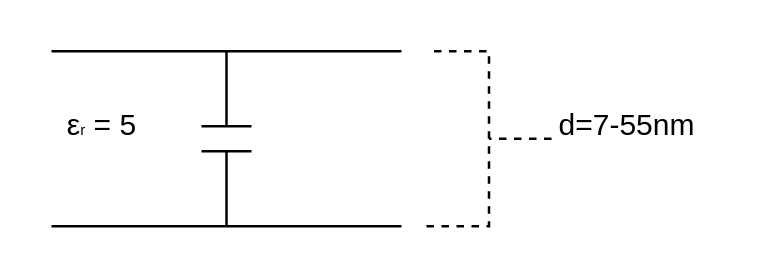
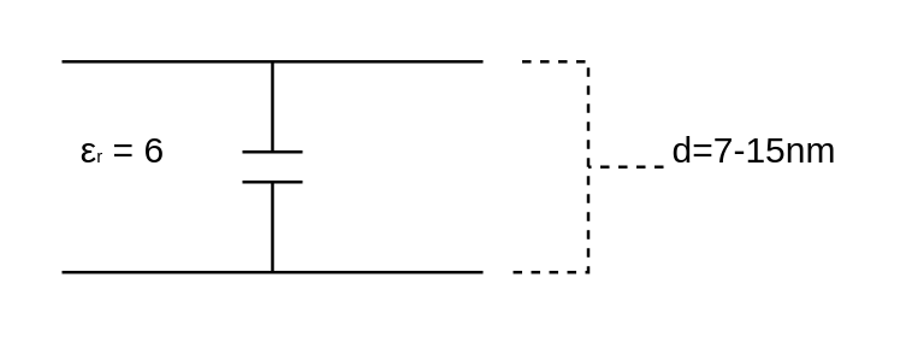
  <mxCell id="0" />
  <mxCell id="1" parent="0" />
  <mxCell id="2" value="" style="endArrow=none;html=1;" edge="1" parent="1"><mxGeometry width="50" height="50" relative="1" as="geometry"><mxPoint x="20" y="20" as="sourcePoint" /><mxPoint x="160" y="20" as="targetPoint" /></mxGeometry></mxCell>
  <mxCell id="3" value="" style="endArrow=none;html=1;" edge="1" parent="1"><mxGeometry width="50" height="50" relative="1" as="geometry"><mxPoint x="20" y="90" as="sourcePoint" /><mxPoint x="160" y="90" as="targetPoint" /></mxGeometry></mxCell>
  <mxCell id="4" value="" style="endArrow=none;html=1;" edge="1" parent="1"><mxGeometry width="50" height="50" relative="1" as="geometry"><mxPoint x="90" y="90" as="sourcePoint" /><mxPoint x="90" y="60" as="targetPoint" /></mxGeometry></mxCell>
  <mxCell id="5" value="" style="endArrow=none;html=1;" edge="1" parent="1"><mxGeometry width="50" height="50" relative="1" as="geometry"><mxPoint x="80" y="60" as="sourcePoint" /><mxPoint x="100" y="60" as="targetPoint" /></mxGeometry></mxCell>
  <mxCell id="6" value="" style="endArrow=none;html=1;" edge="1" parent="1"><mxGeometry width="50" height="50" relative="1" as="geometry"><mxPoint x="80" y="50" as="sourcePoint" /><mxPoint x="100" y="50" as="targetPoint" /></mxGeometry></mxCell>
  <mxCell id="7" value="" style="endArrow=none;html=1;" edge="1" parent="1"><mxGeometry width="50" height="50" relative="1" as="geometry"><mxPoint x="90" y="50" as="sourcePoint" /><mxPoint x="90" y="20" as="targetPoint" /></mxGeometry></mxCell>
- <mxCell id="8" value="ε&lt;font style=&quot;font-size: 6px&quot;&gt;r&lt;/font&gt; = 5" style="text;html=1;align=center;verticalAlign=middle;resizable=0;points=[];autosize=1;" vertex="1" parent="1"><mxGeometry x="20" y="40" width="40" height="20" as="geometry" /></mxCell>
+ <mxCell id="8" value="ε&lt;font style=&quot;font-size: 6px&quot;&gt;r&lt;/font&gt; = 6" style="text;html=1;align=center;verticalAlign=middle;resizable=0;points=[];autosize=1;" vertex="1" parent="1"><mxGeometry x="20" y="40" width="40" height="20" as="geometry" /></mxCell>
  <mxCell id="9" value="" style="strokeWidth=1;html=1;shape=mxgraph.flowchart.annotation_2;align=left;labelPosition=right;pointerEvents=1;direction=south;rotation=90;dashed=1;" vertex="1" parent="1"><mxGeometry x="160" y="30" width="70" height="50" as="geometry" /></mxCell>
- <mxCell id="10" value="d=7-55nm" style="text;html=1;align=center;verticalAlign=middle;resizable=0;points=[];autosize=1;" vertex="1" parent="1"><mxGeometry x="215" y="40" width="70" height="20" as="geometry" /></mxCell>
+ <mxCell id="10" value="d=7-15nm" style="text;html=1;align=center;verticalAlign=middle;resizable=0;points=[];autosize=1;" vertex="1" parent="1"><mxGeometry x="215" y="40" width="70" height="20" as="geometry" /></mxCell>
